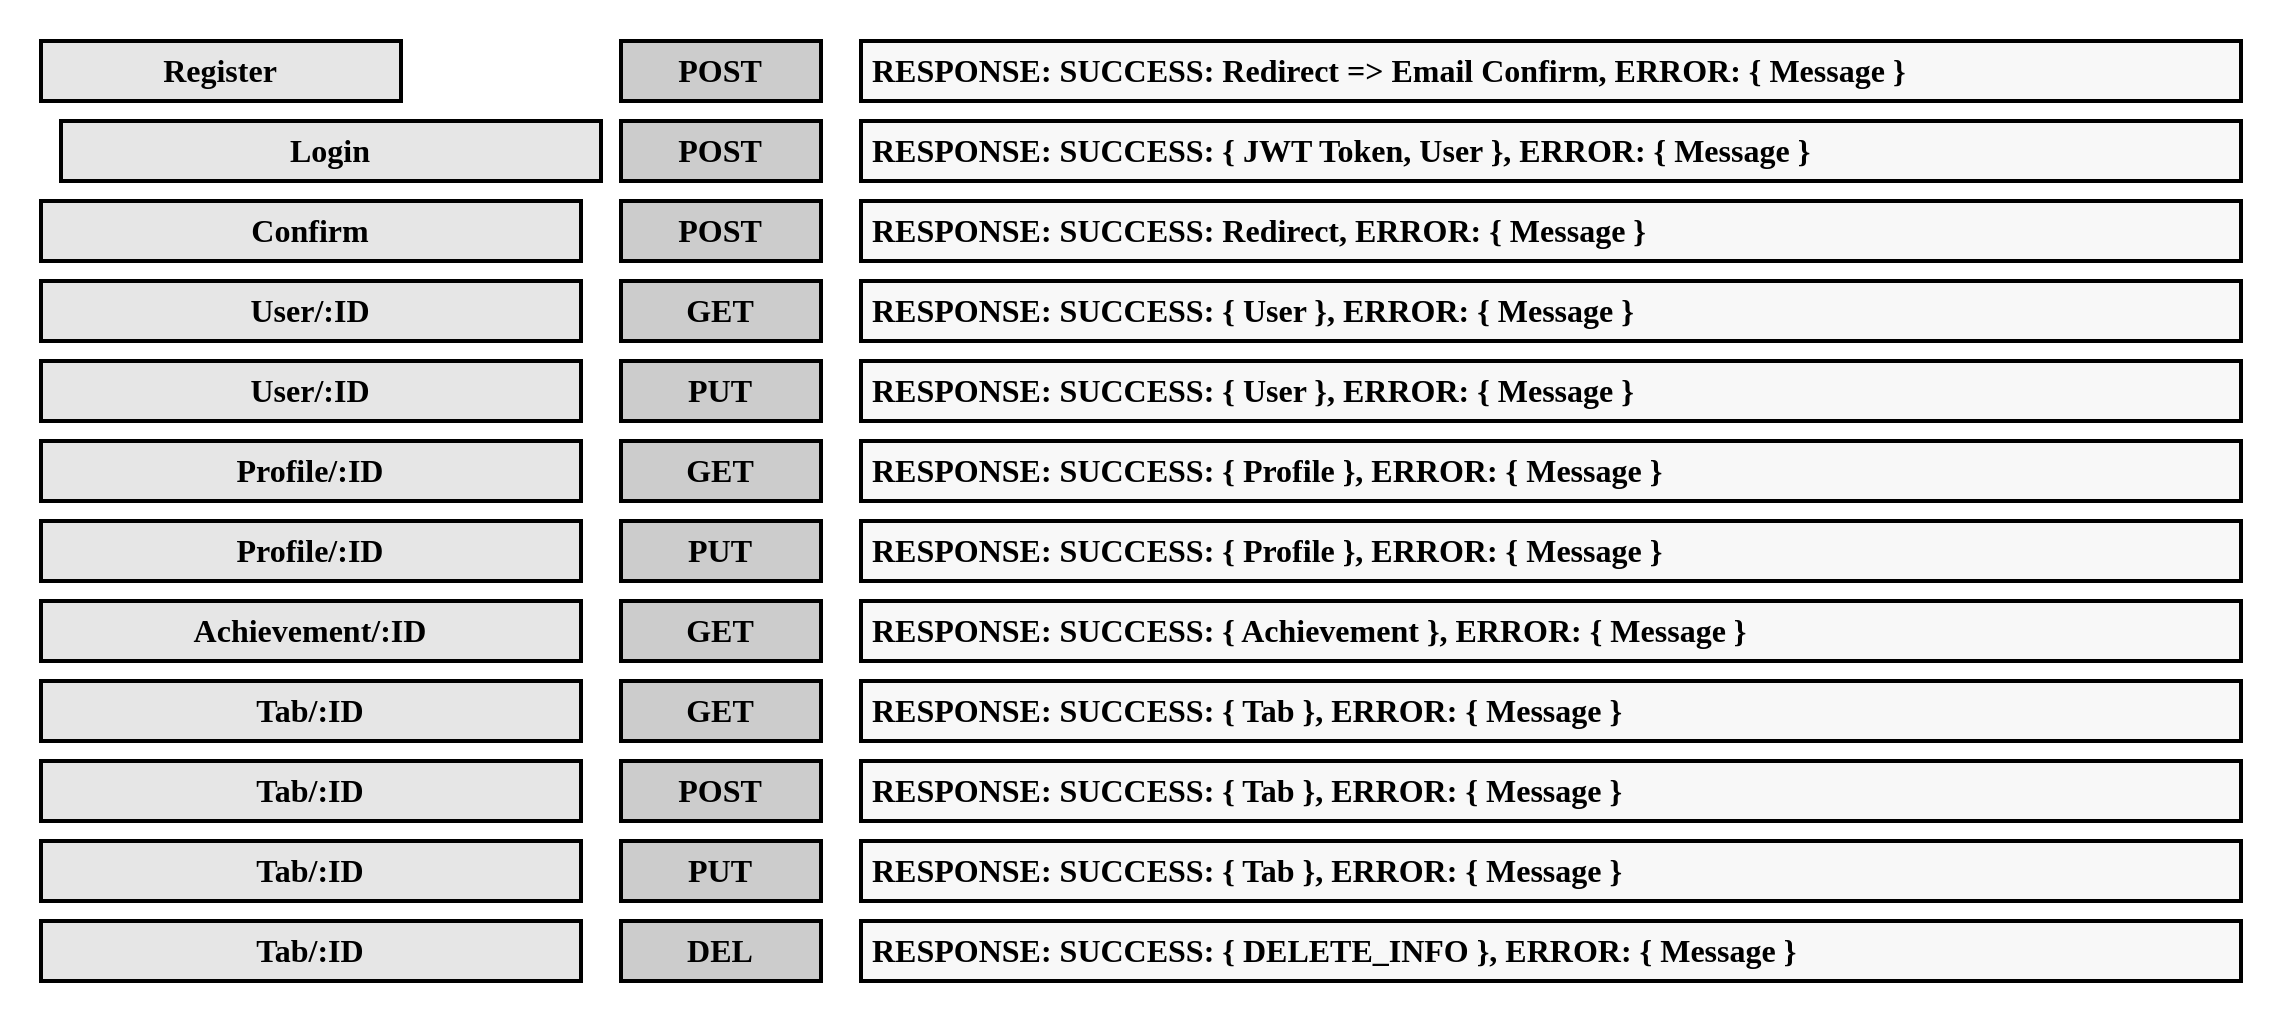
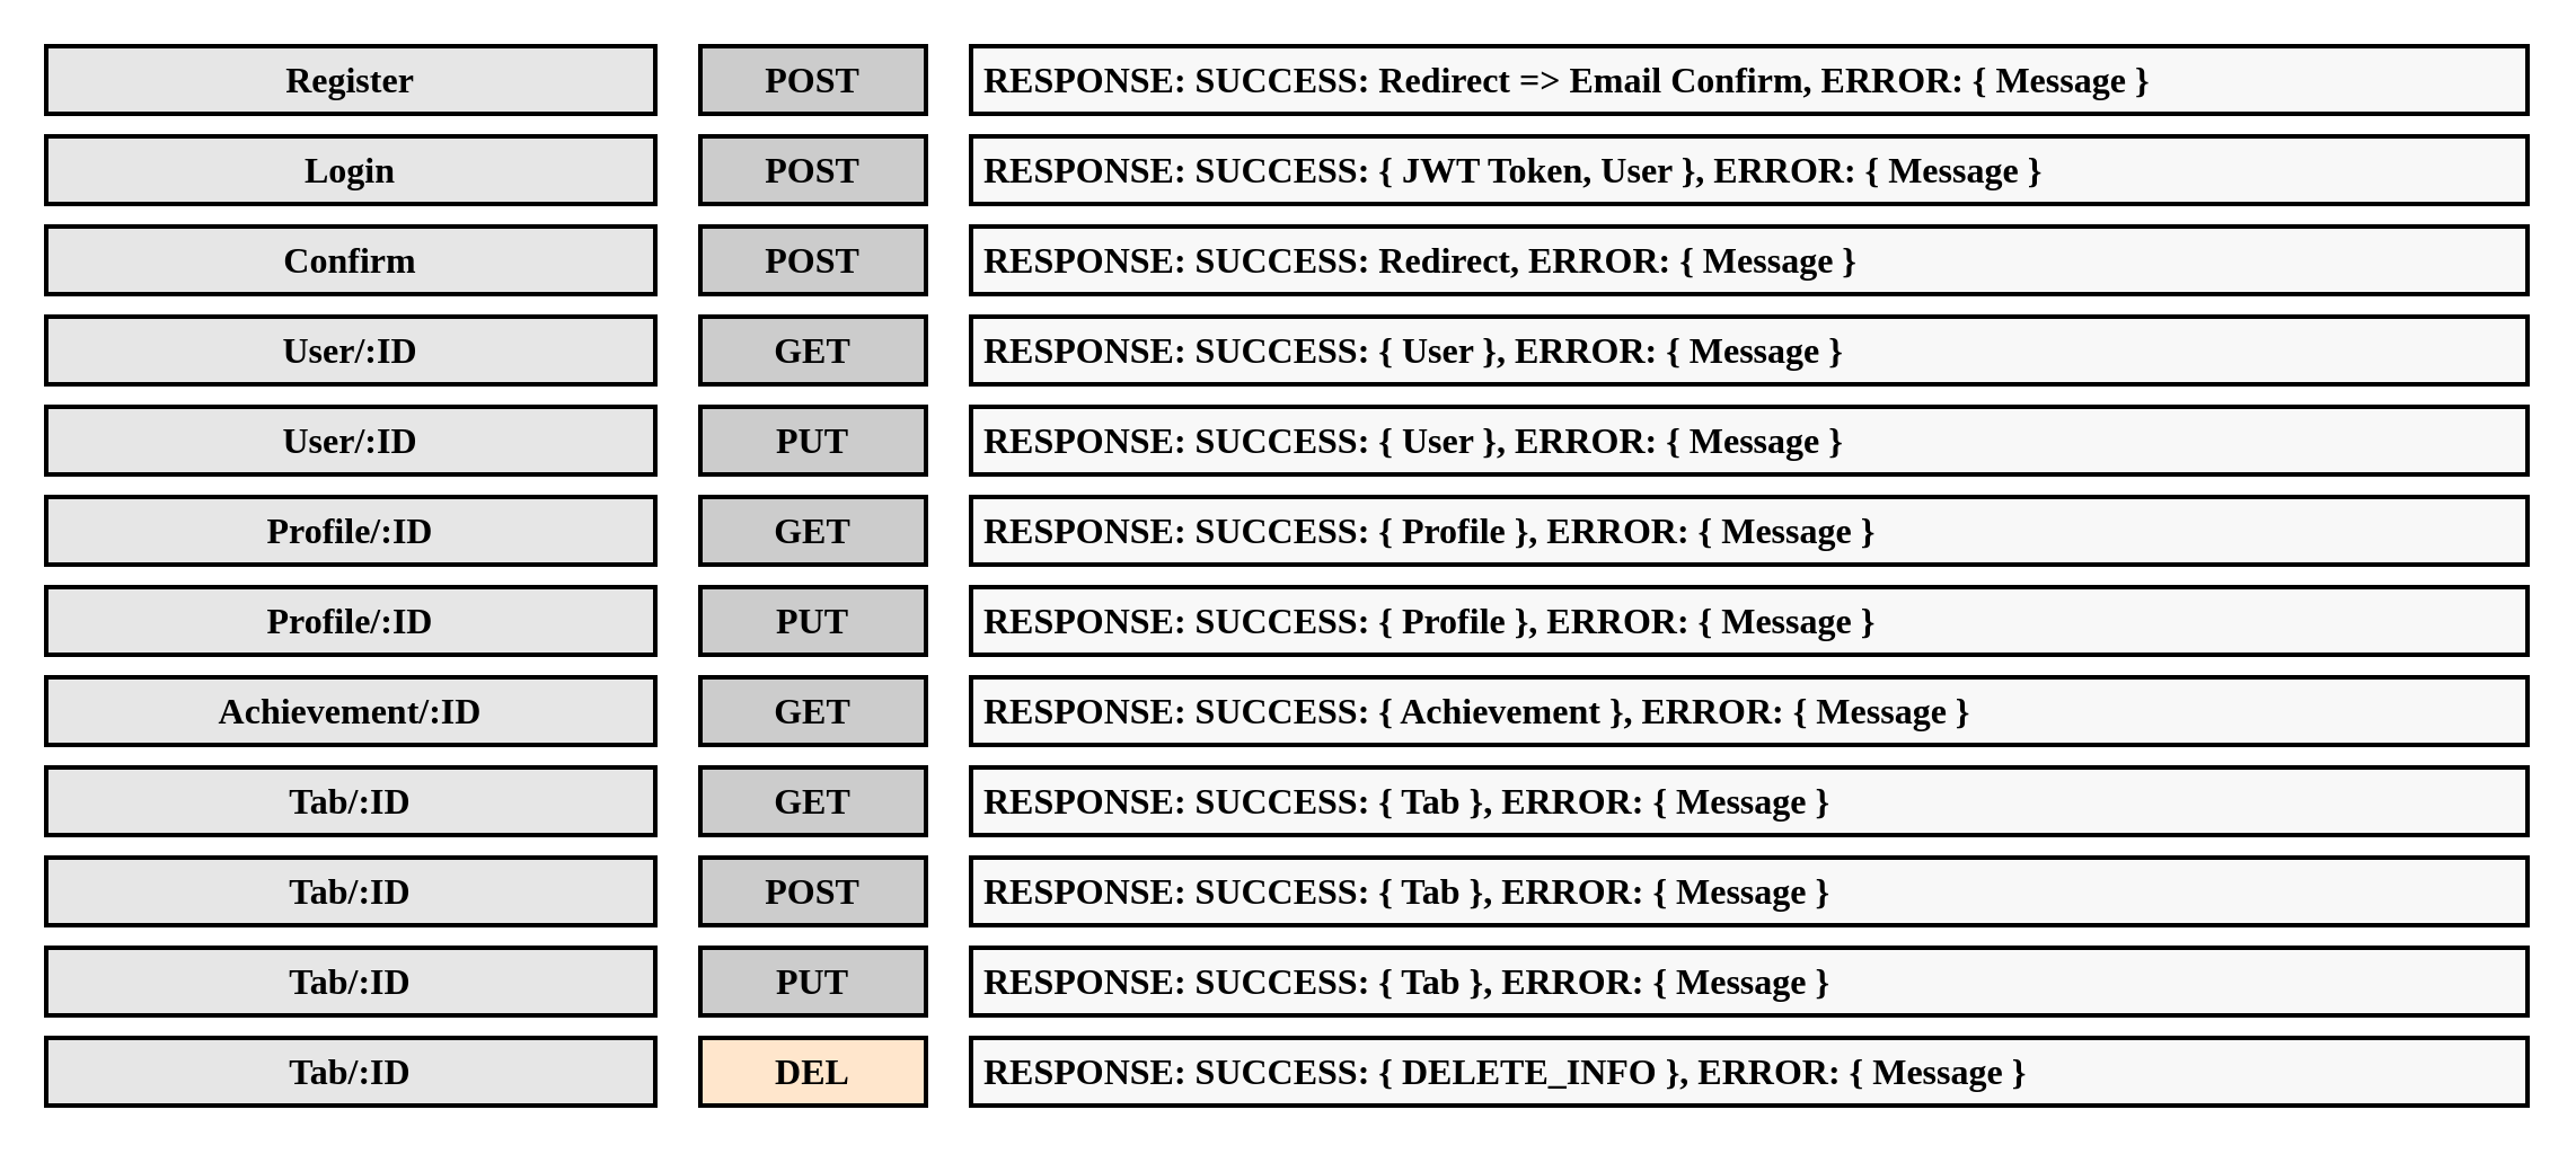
  <mxCell id="0" />
  <mxCell id="1" parent="0" />
- <mxCell id="2" value="Login" style="rounded=0;whiteSpace=wrap;html=1;fillColor=#E6E6E6;fontSize=16;fontFamily=Fira Code;fontSource=https%3A%2F%2Ffonts.googleapis.com%2Fcss%3Ffamily%3DFira%2BCode;fontStyle=1;strokeWidth=2;" vertex="1" parent="1"><mxGeometry x="30" y="60" width="270" height="30" as="geometry" /></mxCell>
+ <mxCell id="2" value="Login" style="rounded=0;whiteSpace=wrap;html=1;fillColor=#E6E6E6;fontSize=16;fontFamily=Fira Code;fontSource=https%3A%2F%2Ffonts.googleapis.com%2Fcss%3Ffamily%3DFira%2BCode;fontStyle=1;strokeWidth=2;" vertex="1" parent="1"><mxGeometry y="60" width="270" height="30" as="geometry" x="20" /></mxCell>
  <mxCell id="3" value="POST" style="rounded=0;whiteSpace=wrap;html=1;fillColor=#CCCCCC;fontSize=16;fontFamily=Fira Code;fontSource=https%3A%2F%2Ffonts.googleapis.com%2Fcss%3Ffamily%3DFira%2BCode;fontStyle=1;strokeWidth=2;" vertex="1" parent="1"><mxGeometry x="310" y="60" width="100" height="30" as="geometry" /></mxCell>
  <mxCell id="4" value="&amp;nbsp;RESPONSE: SUCCESS: { JWT Token, User }, ERROR: { Message }" style="rounded=0;whiteSpace=wrap;html=1;fillColor=#F8F8F8;fontSize=16;fontFamily=Fira Code;fontSource=https%3A%2F%2Ffonts.googleapis.com%2Fcss%3Ffamily%3DFira%2BCode;fontStyle=1;strokeWidth=2;align=left;" vertex="1" parent="1"><mxGeometry x="430" y="60" width="690" height="30" as="geometry" /></mxCell>
- <mxCell id="5" value="Register" style="rounded=0;whiteSpace=wrap;html=1;fillColor=#E6E6E6;fontSize=16;fontFamily=Fira Code;fontSource=https%3A%2F%2Ffonts.googleapis.com%2Fcss%3Ffamily%3DFira%2BCode;fontStyle=1;strokeWidth=2;" vertex="1" parent="1"><mxGeometry x="20" y="20" width="180" height="30" as="geometry" /></mxCell>
+ <mxCell id="5" value="Register" style="rounded=0;whiteSpace=wrap;html=1;fillColor=#E6E6E6;fontSize=16;fontFamily=Fira Code;fontSource=https%3A%2F%2Ffonts.googleapis.com%2Fcss%3Ffamily%3DFira%2BCode;fontStyle=1;strokeWidth=2;" vertex="1" parent="1"><mxGeometry y="20" width="270" height="30" as="geometry" x="20" /></mxCell>
  <mxCell id="6" value="POST" style="rounded=0;whiteSpace=wrap;html=1;fillColor=#CCCCCC;fontSize=16;fontFamily=Fira Code;fontSource=https%3A%2F%2Ffonts.googleapis.com%2Fcss%3Ffamily%3DFira%2BCode;fontStyle=1;strokeWidth=2;" vertex="1" parent="1"><mxGeometry x="310" y="20" width="100" height="30" as="geometry" /></mxCell>
  <mxCell id="7" value="&amp;nbsp;RESPONSE: SUCCESS: Redirect =&amp;gt; Email Confirm, ERROR: { Message }" style="rounded=0;whiteSpace=wrap;html=1;fillColor=#F8F8F8;fontSize=16;fontFamily=Fira Code;fontSource=https%3A%2F%2Ffonts.googleapis.com%2Fcss%3Ffamily%3DFira%2BCode;fontStyle=1;strokeWidth=2;align=left;" vertex="1" parent="1"><mxGeometry x="430" y="20" width="690" height="30" as="geometry" /></mxCell>
  <mxCell id="8" value="Confirm" style="rounded=0;whiteSpace=wrap;html=1;fillColor=#E6E6E6;fontSize=16;fontFamily=Fira Code;fontSource=https%3A%2F%2Ffonts.googleapis.com%2Fcss%3Ffamily%3DFira%2BCode;fontStyle=1;strokeWidth=2;" vertex="1" parent="1"><mxGeometry y="100" width="270" height="30" as="geometry" x="20" /></mxCell>
  <mxCell id="9" value="POST" style="rounded=0;whiteSpace=wrap;html=1;fillColor=#CCCCCC;fontSize=16;fontFamily=Fira Code;fontSource=https%3A%2F%2Ffonts.googleapis.com%2Fcss%3Ffamily%3DFira%2BCode;fontStyle=1;strokeWidth=2;" vertex="1" parent="1"><mxGeometry x="310" y="100" width="100" height="30" as="geometry" /></mxCell>
  <mxCell id="10" value="&amp;nbsp;RESPONSE: SUCCESS: Redirect, ERROR: { Message }" style="rounded=0;whiteSpace=wrap;html=1;fillColor=#F8F8F8;fontSize=16;fontFamily=Fira Code;fontSource=https%3A%2F%2Ffonts.googleapis.com%2Fcss%3Ffamily%3DFira%2BCode;fontStyle=1;strokeWidth=2;align=left;" vertex="1" parent="1"><mxGeometry x="430" y="100" width="690" height="30" as="geometry" /></mxCell>
  <mxCell id="11" value="User/:ID" style="rounded=0;whiteSpace=wrap;html=1;fillColor=#E6E6E6;fontSize=16;fontFamily=Fira Code;fontSource=https%3A%2F%2Ffonts.googleapis.com%2Fcss%3Ffamily%3DFira%2BCode;fontStyle=1;strokeWidth=2;" vertex="1" parent="1"><mxGeometry y="140" width="270" height="30" as="geometry" x="20" /></mxCell>
  <mxCell id="12" value="GET" style="rounded=0;whiteSpace=wrap;html=1;fillColor=#CCCCCC;fontSize=16;fontFamily=Fira Code;fontSource=https%3A%2F%2Ffonts.googleapis.com%2Fcss%3Ffamily%3DFira%2BCode;fontStyle=1;strokeWidth=2;" vertex="1" parent="1"><mxGeometry x="310" y="140" width="100" height="30" as="geometry" /></mxCell>
  <mxCell id="13" value="&amp;nbsp;RESPONSE: SUCCESS: { User }, ERROR: { Message }" style="rounded=0;whiteSpace=wrap;html=1;fillColor=#F8F8F8;fontSize=16;fontFamily=Fira Code;fontSource=https%3A%2F%2Ffonts.googleapis.com%2Fcss%3Ffamily%3DFira%2BCode;fontStyle=1;strokeWidth=2;align=left;" vertex="1" parent="1"><mxGeometry x="430" y="140" width="690" height="30" as="geometry" /></mxCell>
  <mxCell id="14" value="User/:ID" style="rounded=0;whiteSpace=wrap;html=1;fillColor=#E6E6E6;fontSize=16;fontFamily=Fira Code;fontSource=https%3A%2F%2Ffonts.googleapis.com%2Fcss%3Ffamily%3DFira%2BCode;fontStyle=1;strokeWidth=2;" vertex="1" parent="1"><mxGeometry y="180" width="270" height="30" as="geometry" x="20" /></mxCell>
  <mxCell id="15" value="PUT" style="rounded=0;whiteSpace=wrap;html=1;fillColor=#CCCCCC;fontSize=16;fontFamily=Fira Code;fontSource=https%3A%2F%2Ffonts.googleapis.com%2Fcss%3Ffamily%3DFira%2BCode;fontStyle=1;strokeWidth=2;" vertex="1" parent="1"><mxGeometry x="310" y="180" width="100" height="30" as="geometry" /></mxCell>
  <mxCell id="16" value="&amp;nbsp;RESPONSE: SUCCESS: { User }, ERROR: { Message }" style="rounded=0;whiteSpace=wrap;html=1;fillColor=#F8F8F8;fontSize=16;fontFamily=Fira Code;fontSource=https%3A%2F%2Ffonts.googleapis.com%2Fcss%3Ffamily%3DFira%2BCode;fontStyle=1;strokeWidth=2;align=left;" vertex="1" parent="1"><mxGeometry x="430" y="180" width="690" height="30" as="geometry" /></mxCell>
  <mxCell id="17" value="Profile/:ID" style="rounded=0;whiteSpace=wrap;html=1;fillColor=#E6E6E6;fontSize=16;fontFamily=Fira Code;fontSource=https%3A%2F%2Ffonts.googleapis.com%2Fcss%3Ffamily%3DFira%2BCode;fontStyle=1;strokeWidth=2;" vertex="1" parent="1"><mxGeometry y="220" width="270" height="30" as="geometry" x="20" /></mxCell>
  <mxCell id="18" value="GET" style="rounded=0;whiteSpace=wrap;html=1;fillColor=#CCCCCC;fontSize=16;fontFamily=Fira Code;fontSource=https%3A%2F%2Ffonts.googleapis.com%2Fcss%3Ffamily%3DFira%2BCode;fontStyle=1;strokeWidth=2;" vertex="1" parent="1"><mxGeometry x="310" y="220" width="100" height="30" as="geometry" /></mxCell>
  <mxCell id="19" value="&amp;nbsp;RESPONSE: SUCCESS: { Profile }, ERROR: { Message }" style="rounded=0;whiteSpace=wrap;html=1;fillColor=#F8F8F8;fontSize=16;fontFamily=Fira Code;fontSource=https%3A%2F%2Ffonts.googleapis.com%2Fcss%3Ffamily%3DFira%2BCode;fontStyle=1;strokeWidth=2;align=left;" vertex="1" parent="1"><mxGeometry x="430" y="220" width="690" height="30" as="geometry" /></mxCell>
  <mxCell id="20" value="Profile/:ID" style="rounded=0;whiteSpace=wrap;html=1;fillColor=#E6E6E6;fontSize=16;fontFamily=Fira Code;fontSource=https%3A%2F%2Ffonts.googleapis.com%2Fcss%3Ffamily%3DFira%2BCode;fontStyle=1;strokeWidth=2;" vertex="1" parent="1"><mxGeometry y="260" width="270" height="30" as="geometry" x="20" /></mxCell>
  <mxCell id="21" value="PUT" style="rounded=0;whiteSpace=wrap;html=1;fillColor=#CCCCCC;fontSize=16;fontFamily=Fira Code;fontSource=https%3A%2F%2Ffonts.googleapis.com%2Fcss%3Ffamily%3DFira%2BCode;fontStyle=1;strokeWidth=2;" vertex="1" parent="1"><mxGeometry x="310" y="260" width="100" height="30" as="geometry" /></mxCell>
  <mxCell id="22" value="&amp;nbsp;RESPONSE: SUCCESS: { Profile }, ERROR: { Message }" style="rounded=0;whiteSpace=wrap;html=1;fillColor=#F8F8F8;fontSize=16;fontFamily=Fira Code;fontSource=https%3A%2F%2Ffonts.googleapis.com%2Fcss%3Ffamily%3DFira%2BCode;fontStyle=1;strokeWidth=2;align=left;" vertex="1" parent="1"><mxGeometry x="430" y="260" width="690" height="30" as="geometry" /></mxCell>
  <mxCell id="23" value="Achievement/:ID" style="rounded=0;whiteSpace=wrap;html=1;fillColor=#E6E6E6;fontSize=16;fontFamily=Fira Code;fontSource=https%3A%2F%2Ffonts.googleapis.com%2Fcss%3Ffamily%3DFira%2BCode;fontStyle=1;strokeWidth=2;" vertex="1" parent="1"><mxGeometry y="300" width="270" height="30" as="geometry" x="20" /></mxCell>
  <mxCell id="24" value="GET" style="rounded=0;whiteSpace=wrap;html=1;fillColor=#CCCCCC;fontSize=16;fontFamily=Fira Code;fontSource=https%3A%2F%2Ffonts.googleapis.com%2Fcss%3Ffamily%3DFira%2BCode;fontStyle=1;strokeWidth=2;" vertex="1" parent="1"><mxGeometry x="310" y="300" width="100" height="30" as="geometry" /></mxCell>
  <mxCell id="25" value="&amp;nbsp;RESPONSE: SUCCESS: { Achievement }, ERROR: { Message }" style="rounded=0;whiteSpace=wrap;html=1;fillColor=#F8F8F8;fontSize=16;fontFamily=Fira Code;fontSource=https%3A%2F%2Ffonts.googleapis.com%2Fcss%3Ffamily%3DFira%2BCode;fontStyle=1;strokeWidth=2;align=left;" vertex="1" parent="1"><mxGeometry x="430" y="300" width="690" height="30" as="geometry" /></mxCell>
  <mxCell id="26" value="Tab/:ID" style="rounded=0;whiteSpace=wrap;html=1;fillColor=#E6E6E6;fontSize=16;fontFamily=Fira Code;fontSource=https%3A%2F%2Ffonts.googleapis.com%2Fcss%3Ffamily%3DFira%2BCode;fontStyle=1;strokeWidth=2;" vertex="1" parent="1"><mxGeometry y="340" width="270" height="30" as="geometry" x="20" /></mxCell>
  <mxCell id="27" value="GET" style="rounded=0;whiteSpace=wrap;html=1;fillColor=#CCCCCC;fontSize=16;fontFamily=Fira Code;fontSource=https%3A%2F%2Ffonts.googleapis.com%2Fcss%3Ffamily%3DFira%2BCode;fontStyle=1;strokeWidth=2;" vertex="1" parent="1"><mxGeometry x="310" y="340" width="100" height="30" as="geometry" /></mxCell>
  <mxCell id="28" value="&amp;nbsp;RESPONSE: SUCCESS: { Tab }, ERROR: { Message }" style="rounded=0;whiteSpace=wrap;html=1;fillColor=#F8F8F8;fontSize=16;fontFamily=Fira Code;fontSource=https%3A%2F%2Ffonts.googleapis.com%2Fcss%3Ffamily%3DFira%2BCode;fontStyle=1;strokeWidth=2;align=left;" vertex="1" parent="1"><mxGeometry x="430" y="340" width="690" height="30" as="geometry" /></mxCell>
  <mxCell id="29" value="Tab/:ID" style="rounded=0;whiteSpace=wrap;html=1;fillColor=#E6E6E6;fontSize=16;fontFamily=Fira Code;fontSource=https%3A%2F%2Ffonts.googleapis.com%2Fcss%3Ffamily%3DFira%2BCode;fontStyle=1;strokeWidth=2;" vertex="1" parent="1"><mxGeometry y="380" width="270" height="30" as="geometry" x="20" /></mxCell>
  <mxCell id="30" value="POST" style="rounded=0;whiteSpace=wrap;html=1;fillColor=#CCCCCC;fontSize=16;fontFamily=Fira Code;fontSource=https%3A%2F%2Ffonts.googleapis.com%2Fcss%3Ffamily%3DFira%2BCode;fontStyle=1;strokeWidth=2;" vertex="1" parent="1"><mxGeometry x="310" y="380" width="100" height="30" as="geometry" /></mxCell>
  <mxCell id="31" value="&amp;nbsp;RESPONSE: SUCCESS: { Tab }, ERROR: { Message }" style="rounded=0;whiteSpace=wrap;html=1;fillColor=#F8F8F8;fontSize=16;fontFamily=Fira Code;fontSource=https%3A%2F%2Ffonts.googleapis.com%2Fcss%3Ffamily%3DFira%2BCode;fontStyle=1;strokeWidth=2;align=left;" vertex="1" parent="1"><mxGeometry x="430" y="380" width="690" height="30" as="geometry" /></mxCell>
  <mxCell id="32" value="Tab/:ID" style="rounded=0;whiteSpace=wrap;html=1;fillColor=#E6E6E6;fontSize=16;fontFamily=Fira Code;fontSource=https%3A%2F%2Ffonts.googleapis.com%2Fcss%3Ffamily%3DFira%2BCode;fontStyle=1;strokeWidth=2;" vertex="1" parent="1"><mxGeometry y="420" width="270" height="30" as="geometry" x="20" /></mxCell>
  <mxCell id="33" value="PUT" style="rounded=0;whiteSpace=wrap;html=1;fillColor=#CCCCCC;fontSize=16;fontFamily=Fira Code;fontSource=https%3A%2F%2Ffonts.googleapis.com%2Fcss%3Ffamily%3DFira%2BCode;fontStyle=1;strokeWidth=2;" vertex="1" parent="1"><mxGeometry x="310" y="420" width="100" height="30" as="geometry" /></mxCell>
  <mxCell id="34" value="&amp;nbsp;RESPONSE: SUCCESS: { Tab }, ERROR: { Message }" style="rounded=0;whiteSpace=wrap;html=1;fillColor=#F8F8F8;fontSize=16;fontFamily=Fira Code;fontSource=https%3A%2F%2Ffonts.googleapis.com%2Fcss%3Ffamily%3DFira%2BCode;fontStyle=1;strokeWidth=2;align=left;" vertex="1" parent="1"><mxGeometry x="430" y="420" width="690" height="30" as="geometry" /></mxCell>
  <mxCell id="35" value="Tab/:ID" style="rounded=0;whiteSpace=wrap;html=1;fillColor=#E6E6E6;fontSize=16;fontFamily=Fira Code;fontSource=https%3A%2F%2Ffonts.googleapis.com%2Fcss%3Ffamily%3DFira%2BCode;fontStyle=1;strokeWidth=2;" vertex="1" parent="1"><mxGeometry y="460" width="270" height="30" as="geometry" x="20" /></mxCell>
- <mxCell id="36" value="DEL" style="rounded=0;whiteSpace=wrap;html=1;fillColor=#CCCCCC;fontSize=16;fontFamily=Fira Code;fontSource=https%3A%2F%2Ffonts.googleapis.com%2Fcss%3Ffamily%3DFira%2BCode;fontStyle=1;strokeWidth=2;" vertex="1" parent="1"><mxGeometry x="310" y="460" width="100" height="30" as="geometry" /></mxCell>
+ <mxCell id="36" value="DEL" style="rounded=0;whiteSpace=wrap;html=1;fillColor=#ffe6cc;fontSize=16;fontFamily=Fira Code;fontSource=https%3A%2F%2Ffonts.googleapis.com%2Fcss%3Ffamily%3DFira%2BCode;fontStyle=1;strokeWidth=2;" vertex="1" parent="1"><mxGeometry x="310" y="460" width="100" height="30" as="geometry" /></mxCell>
  <mxCell id="37" value="&amp;nbsp;RESPONSE: SUCCESS: { DELETE_INFO }, ERROR: { Message }" style="rounded=0;whiteSpace=wrap;html=1;fillColor=#F8F8F8;fontSize=16;fontFamily=Fira Code;fontSource=https%3A%2F%2Ffonts.googleapis.com%2Fcss%3Ffamily%3DFira%2BCode;fontStyle=1;strokeWidth=2;align=left;" vertex="1" parent="1"><mxGeometry x="430" y="460" width="690" height="30" as="geometry" /></mxCell>
